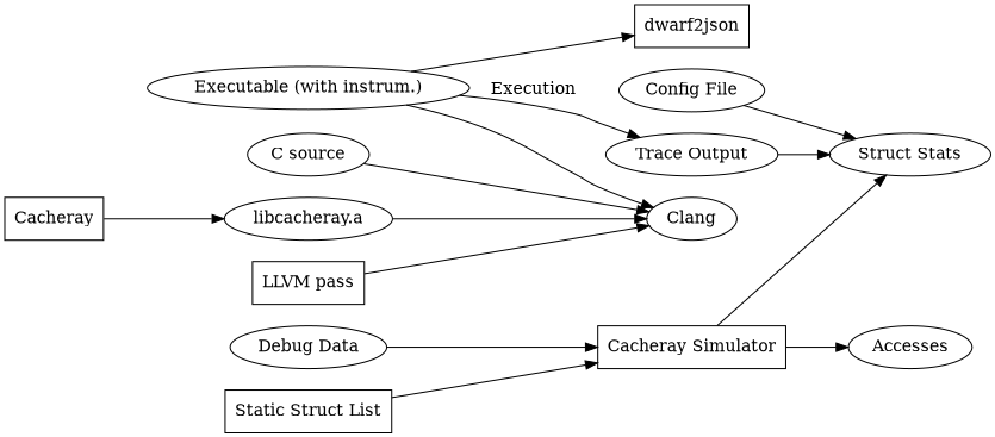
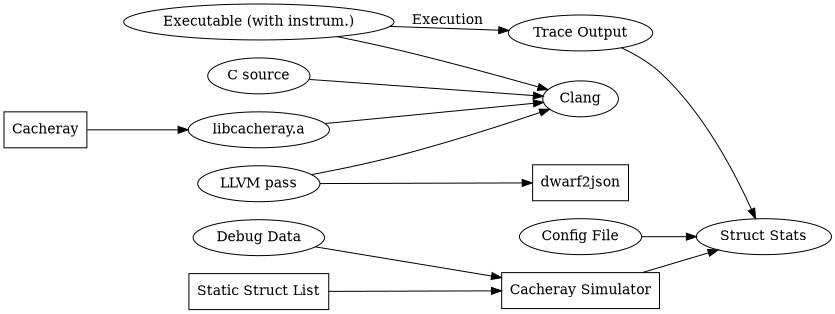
  digraph {
    rankdir=LR
    node [shape=ellipse]
    Cacheray [shape=box]
    "libcacheray.a"
    Clang
    "Cacheray Simulator" [shape=box]
-   Accesses [shape=""]
    "Struct Stats" [shape=""]
    "Executable (with instrum.)"
    dwarf2json [shape=box]
    "Trace Output"
    "Debug Data"
-   "LLVM pass" [shape=box]
+   "LLVM pass"
    "C source"
    "Static Struct List" [shape=box]
    "Config File" [shape=""]
    Cacheray -> "libcacheray.a"
    "libcacheray.a" -> Clang
-   "Cacheray Simulator" -> Accesses
    "Cacheray Simulator" -> "Struct Stats"
    "Executable (with instrum.)" -> Clang
-   "Executable (with instrum.)" -> dwarf2json
+   "LLVM pass" -> dwarf2json
    "Executable (with instrum.)" -> "Trace Output" [label=Execution]
    "Trace Output" -> "Struct Stats"
    "Debug Data" -> "Cacheray Simulator"
    "LLVM pass" -> Clang
    "C source" -> Clang
    "Static Struct List" -> "Cacheray Simulator"
    "Config File" -> "Struct Stats"
  }
